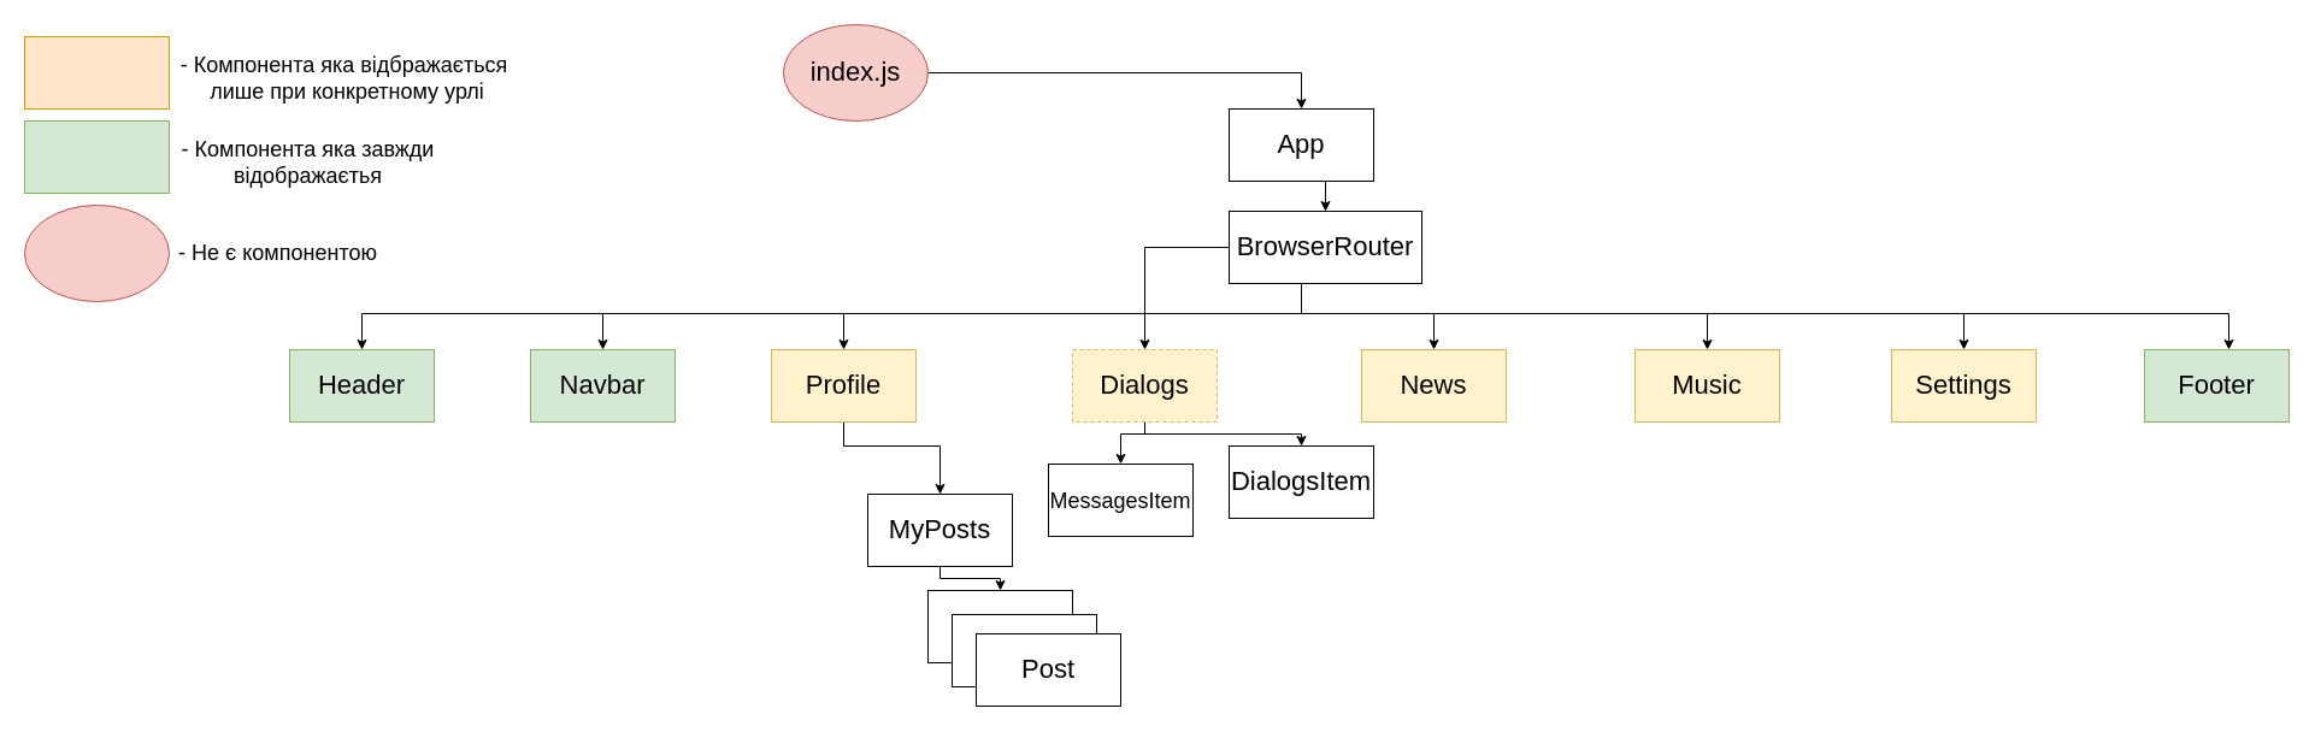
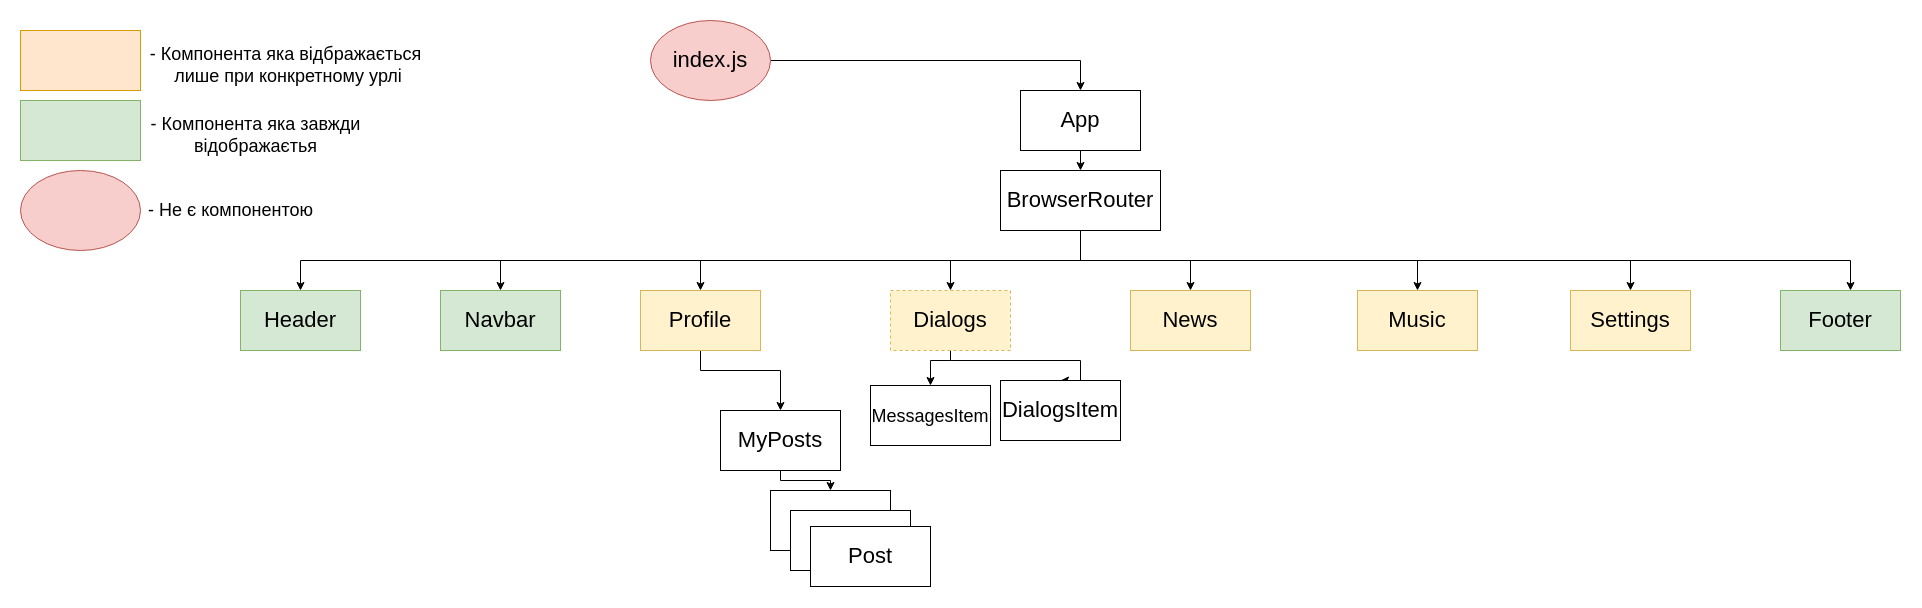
  <mxCell id="0" />
  <mxCell id="1" parent="0" />
  <mxCell id="2" style="edgeStyle=orthogonalEdgeStyle;rounded=0;orthogonalLoop=1;jettySize=auto;html=1;exitX=0.5;exitY=1;exitDx=0;exitDy=0;entryX=0.5;entryY=0;entryDx=0;entryDy=0;fontSize=22;" edge="1" parent="1" source="3" target="12"><mxGeometry relative="1" as="geometry" /></mxCell>
  <mxCell id="3" value="&lt;span style=&quot;font-size: 22px&quot;&gt;App&lt;/span&gt;" style="rounded=0;whiteSpace=wrap;html=1;strokeColor=#000000;" parent="1" vertex="1"><mxGeometry x="1020" y="90" width="120" height="60" as="geometry" /></mxCell>
  <mxCell id="4" style="edgeStyle=orthogonalEdgeStyle;rounded=0;orthogonalLoop=1;jettySize=auto;html=1;exitX=0.5;exitY=1;exitDx=0;exitDy=0;fontSize=22;" edge="1" parent="1" source="12" target="13"><mxGeometry relative="1" as="geometry"><Array as="points"><mxPoint x="1080" y="260" /><mxPoint x="300" y="260" /></Array></mxGeometry></mxCell>
  <mxCell id="5" style="edgeStyle=orthogonalEdgeStyle;rounded=0;orthogonalLoop=1;jettySize=auto;html=1;fontSize=22;" edge="1" parent="1" target="20"><mxGeometry relative="1" as="geometry"><mxPoint x="840" y="260" as="sourcePoint" /><Array as="points"><mxPoint x="1080" y="260" /><mxPoint x="1140" y="260" /></Array></mxGeometry></mxCell>
  <mxCell id="6" style="edgeStyle=orthogonalEdgeStyle;rounded=0;orthogonalLoop=1;jettySize=auto;html=1;fontSize=22;" edge="1" parent="1" source="12" target="19"><mxGeometry relative="1" as="geometry" /></mxCell>
  <mxCell id="7" style="edgeStyle=orthogonalEdgeStyle;rounded=0;orthogonalLoop=1;jettySize=auto;html=1;entryX=0.5;entryY=0;entryDx=0;entryDy=0;fontSize=22;" edge="1" parent="1" source="12" target="16"><mxGeometry relative="1" as="geometry"><Array as="points"><mxPoint x="1080" y="260" /><mxPoint x="700" y="260" /></Array></mxGeometry></mxCell>
  <mxCell id="8" style="edgeStyle=orthogonalEdgeStyle;rounded=0;orthogonalLoop=1;jettySize=auto;html=1;entryX=0.5;entryY=0;entryDx=0;entryDy=0;fontSize=22;" edge="1" parent="1" source="12" target="14"><mxGeometry relative="1" as="geometry"><Array as="points"><mxPoint x="1080" y="260" /><mxPoint x="500" y="260" /></Array></mxGeometry></mxCell>
  <mxCell id="9" style="edgeStyle=orthogonalEdgeStyle;rounded=0;orthogonalLoop=1;jettySize=auto;html=1;entryX=0.5;entryY=0;entryDx=0;entryDy=0;fontSize=22;" edge="1" parent="1" source="12" target="21"><mxGeometry relative="1" as="geometry"><Array as="points"><mxPoint x="1080" y="260" /><mxPoint x="1417" y="260" /></Array></mxGeometry></mxCell>
  <mxCell id="10" style="edgeStyle=orthogonalEdgeStyle;rounded=0;orthogonalLoop=1;jettySize=auto;html=1;fontSize=22;" edge="1" parent="1" source="12" target="22"><mxGeometry relative="1" as="geometry"><Array as="points"><mxPoint x="1080" y="260" /><mxPoint x="1630" y="260" /></Array></mxGeometry></mxCell>
  <mxCell id="11" style="edgeStyle=orthogonalEdgeStyle;rounded=0;orthogonalLoop=1;jettySize=auto;html=1;fontSize=22;" edge="1" parent="1" source="12" target="23"><mxGeometry relative="1" as="geometry"><Array as="points"><mxPoint x="1080" y="260" /><mxPoint x="1850" y="260" /></Array></mxGeometry></mxCell>
- <mxCell id="12" value="BrowserRouter" style="rounded=0;whiteSpace=wrap;html=1;fontSize=22;" vertex="1" parent="1"><mxGeometry x="1020" y="175" width="160" height="60" as="geometry" /></mxCell>
+ <mxCell id="12" value="BrowserRouter" style="rounded=0;whiteSpace=wrap;html=1;fontSize=22;" vertex="1" parent="1"><mxGeometry x="1000" y="170" width="160" height="60" as="geometry" /></mxCell>
  <mxCell id="13" value="Header" style="rounded=0;whiteSpace=wrap;html=1;fontSize=22;fillColor=#d5e8d4;strokeColor=#82b366;" vertex="1" parent="1"><mxGeometry x="240" y="290" width="120" height="60" as="geometry" /></mxCell>
  <mxCell id="14" value="Navbar" style="rounded=0;whiteSpace=wrap;html=1;fontSize=22;fillColor=#d5e8d4;strokeColor=#82b366;" vertex="1" parent="1"><mxGeometry x="440" y="290" width="120" height="60" as="geometry" /></mxCell>
  <mxCell id="15" style="edgeStyle=orthogonalEdgeStyle;rounded=0;orthogonalLoop=1;jettySize=auto;html=1;fontSize=22;" edge="1" parent="1" source="16" target="25"><mxGeometry relative="1" as="geometry"><Array as="points"><mxPoint x="700" y="370" /><mxPoint x="780" y="370" /></Array></mxGeometry></mxCell>
  <mxCell id="16" value="Profile" style="rounded=0;whiteSpace=wrap;html=1;fontSize=22;fillColor=#fff2cc;strokeColor=#d6b656;" vertex="1" parent="1"><mxGeometry x="640" y="290" width="120" height="60" as="geometry" /></mxCell>
  <mxCell id="17" style="edgeStyle=orthogonalEdgeStyle;rounded=0;orthogonalLoop=1;jettySize=auto;html=1;exitX=0.5;exitY=1;exitDx=0;exitDy=0;entryX=0.5;entryY=0;entryDx=0;entryDy=0;fontSize=18;" edge="1" parent="1" source="19" target="32"><mxGeometry relative="1" as="geometry"><Array as="points"><mxPoint x="950" y="360" /><mxPoint x="930" y="360" /></Array></mxGeometry></mxCell>
  <mxCell id="18" style="edgeStyle=orthogonalEdgeStyle;rounded=0;orthogonalLoop=1;jettySize=auto;html=1;exitX=0.5;exitY=1;exitDx=0;exitDy=0;entryX=0.5;entryY=0;entryDx=0;entryDy=0;fontSize=18;" edge="1" parent="1" source="19" target="31"><mxGeometry relative="1" as="geometry"><Array as="points"><mxPoint x="950" y="360" /><mxPoint x="1080" y="360" /></Array></mxGeometry></mxCell>
  <mxCell id="19" value="Dialogs" style="rounded=0;whiteSpace=wrap;html=1;fontSize=22;fillColor=#fff2cc;strokeColor=#d6b656;dashed=1;" vertex="1" parent="1"><mxGeometry x="890" y="290" width="120" height="60" as="geometry" /></mxCell>
  <mxCell id="20" value="News" style="rounded=0;whiteSpace=wrap;html=1;fontSize=22;fillColor=#fff2cc;strokeColor=#d6b656;" vertex="1" parent="1"><mxGeometry x="1130" y="290" width="120" height="60" as="geometry" /></mxCell>
  <mxCell id="21" value="Music" style="rounded=0;whiteSpace=wrap;html=1;fontSize=22;fillColor=#fff2cc;strokeColor=#d6b656;" vertex="1" parent="1"><mxGeometry x="1357" y="290" width="120" height="60" as="geometry" /></mxCell>
  <mxCell id="22" value="Settings" style="rounded=0;whiteSpace=wrap;html=1;fontSize=22;fillColor=#fff2cc;strokeColor=#d6b656;" vertex="1" parent="1"><mxGeometry x="1570" y="290" width="120" height="60" as="geometry" /></mxCell>
  <mxCell id="23" value="Footer" style="rounded=0;whiteSpace=wrap;html=1;fontSize=22;fillColor=#d5e8d4;strokeColor=#82b366;" vertex="1" parent="1"><mxGeometry x="1780" y="290" width="120" height="60" as="geometry" /></mxCell>
  <mxCell id="24" style="edgeStyle=orthogonalEdgeStyle;rounded=0;orthogonalLoop=1;jettySize=auto;html=1;exitX=0.5;exitY=1;exitDx=0;exitDy=0;entryX=0.5;entryY=0;entryDx=0;entryDy=0;fontSize=22;" edge="1" parent="1" source="25" target="28"><mxGeometry relative="1" as="geometry"><Array as="points"><mxPoint x="780" y="480" /><mxPoint x="830" y="480" /></Array></mxGeometry></mxCell>
  <mxCell id="25" value="MyPosts" style="rounded=0;whiteSpace=wrap;html=1;fontSize=22;" vertex="1" parent="1"><mxGeometry x="720" y="410" width="120" height="60" as="geometry" /></mxCell>
  <mxCell id="26" style="edgeStyle=orthogonalEdgeStyle;rounded=0;orthogonalLoop=1;jettySize=auto;html=1;exitX=1;exitY=0.5;exitDx=0;exitDy=0;entryX=0.5;entryY=0;entryDx=0;entryDy=0;fontSize=22;" edge="1" parent="1" source="27" target="3"><mxGeometry relative="1" as="geometry" /></mxCell>
  <mxCell id="27" value="index.js" style="ellipse;whiteSpace=wrap;html=1;fontSize=22;fillColor=#f8cecc;strokeColor=#b85450;" vertex="1" parent="1"><mxGeometry y="20" width="120" height="80" as="geometry" x="650" /></mxCell>
  <mxCell id="28" value="" style="rounded=0;whiteSpace=wrap;html=1;fontSize=22;" vertex="1" parent="1"><mxGeometry x="770" y="490" width="120" height="60" as="geometry" /></mxCell>
  <mxCell id="29" value="" style="rounded=0;whiteSpace=wrap;html=1;fontSize=22;" vertex="1" parent="1"><mxGeometry x="790" y="510" width="120" height="60" as="geometry" /></mxCell>
  <mxCell id="30" value="Post" style="rounded=0;whiteSpace=wrap;html=1;fontSize=22;" vertex="1" parent="1"><mxGeometry x="810" y="526" width="120" height="60" as="geometry" /></mxCell>
- <mxCell id="31" value="DialogsItem" style="rounded=0;whiteSpace=wrap;html=1;fontSize=22;" vertex="1" parent="1"><mxGeometry x="1020" y="370" width="120" height="60" as="geometry" /></mxCell>
+ <mxCell id="31" value="DialogsItem" style="rounded=0;whiteSpace=wrap;html=1;fontSize=22;" vertex="1" parent="1"><mxGeometry x="1000" y="380" width="120" height="60" as="geometry" /></mxCell>
  <mxCell id="32" value="&lt;font style=&quot;font-size: 18px&quot;&gt;MessagesItem&lt;/font&gt;" style="rounded=0;whiteSpace=wrap;html=1;fontSize=22;" vertex="1" parent="1"><mxGeometry x="870" y="385" width="120" height="60" as="geometry" /></mxCell>
  <mxCell id="33" value="" style="rounded=0;whiteSpace=wrap;html=1;fontSize=18;fillColor=#ffe6cc;strokeColor=#d79b00;" vertex="1" parent="1"><mxGeometry x="20" y="30" width="120" height="60" as="geometry" /></mxCell>
  <mxCell id="34" value="- Компонента яка відбражається&lt;br&gt;&amp;nbsp;лише при конкретному урлі" style="text;html=1;align=center;verticalAlign=middle;resizable=0;points=[];autosize=1;strokeColor=none;fillColor=none;fontSize=18;" vertex="1" parent="1"><mxGeometry x="140" y="40" width="290" height="50" as="geometry" /></mxCell>
  <mxCell id="35" value="" style="rounded=0;whiteSpace=wrap;html=1;fontSize=18;fillColor=#d5e8d4;strokeColor=#82b366;" vertex="1" parent="1"><mxGeometry x="20" y="100" width="120" height="60" as="geometry" /></mxCell>
  <mxCell id="36" value="- Компонента яка завжди &lt;br&gt;відображаєтья" style="text;html=1;align=center;verticalAlign=middle;resizable=0;points=[];autosize=1;strokeColor=none;fillColor=none;fontSize=18;" vertex="1" parent="1"><mxGeometry x="140" y="110" width="230" height="50" as="geometry" /></mxCell>
  <mxCell id="37" value="" style="ellipse;whiteSpace=wrap;html=1;fontSize=18;fillColor=#f8cecc;strokeColor=#b85450;" vertex="1" parent="1"><mxGeometry x="20" y="170" width="120" height="80" as="geometry" /></mxCell>
  <mxCell id="38" value="- Не є компонентою" style="text;html=1;align=center;verticalAlign=middle;resizable=0;points=[];autosize=1;strokeColor=none;fillColor=none;fontSize=18;" vertex="1" parent="1"><mxGeometry x="140" y="195" width="180" height="30" as="geometry" /></mxCell>
